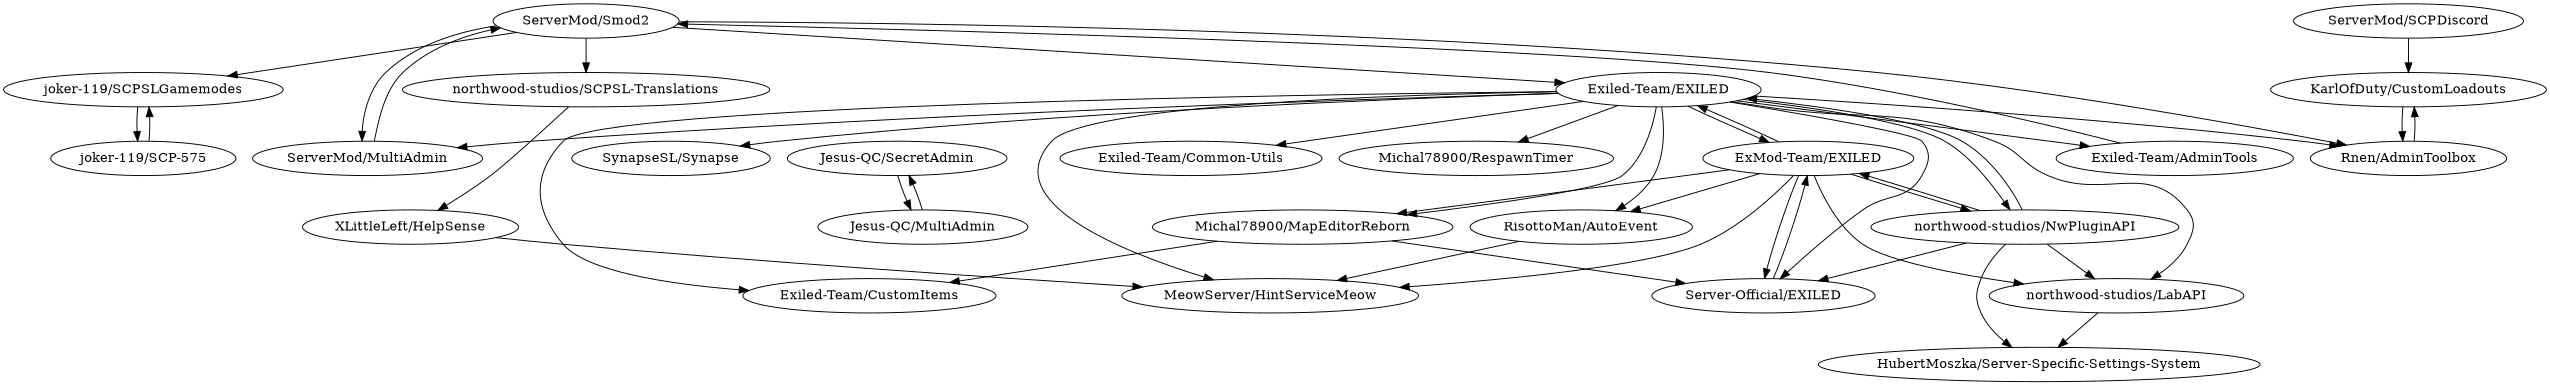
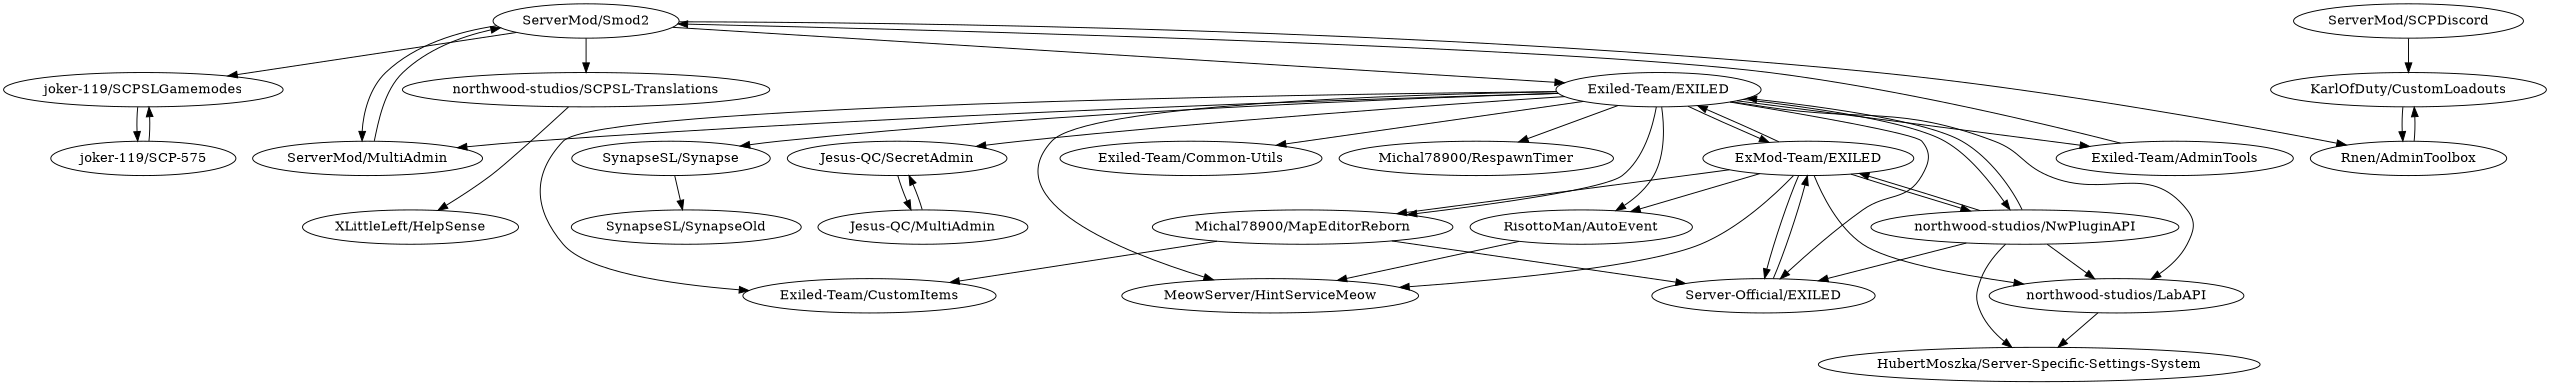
  digraph {
    "ServerMod/SCPDiscord" [l="-0.588,46.228"]
    "KarlOfDuty/CustomLoadouts" [l="-0.573,46.214"]
    "Rnen/AdminToolbox" [l="-0.561,46.203"]
    "ServerMod/MultiAdmin" [l="-0.539,46.194"]
    "ServerMod/Smod2" [l="-0.551,46.182"]
    "joker-119/SCPSLGamemodes" [l="-0.575,46.17"]
    "Exiled-Team/EXILED" [l="-0.51,46.175"]
    "northwood-studios/SCPSL-Translations" [l="-0.582,46.187"]
    "joker-119/SCP-575" [l="-0.59,46.163"]
    "ExMod-Team/EXILED" [l="-0.484,46.172"]
    "Michal78900/MapEditorReborn" [l="-0.497,46.191"]
    "northwood-studios/NwPluginAPI" [l="-0.476,46.182"]
    n13 [l="-0.481,46.191" label="Server-Official/EXILED"]
    "SynapseSL/Synapse" [l="-0.517,46.145"]
    "Exiled-Team/AdminTools" [l="-0.535,46.17"]
    "RisottoMan/AutoEvent" [l="-0.498,46.158"]
    "MeowServer/HintServiceMeow" [l="-0.483,46.157"]
    "Exiled-Team/CustomItems" [l="-0.517,46.193"]
    "Exiled-Team/Common-Utils" [l="-0.519,46.158"]
    "Michal78900/RespawnTimer" [l="-0.535,46.158"]
    "northwood-studios/LabAPI" [l="-0.466,46.172"]
    "Jesus-QC/SecretAdmin" [l="-0.508,46.204"]
    "XLittleLeft/HelpSense" [l="-0.461,46.154"]
    "HubertMoszka/Server-Specific-Settings-System" [l="-0.45,46.181"]
+   "SynapseSL/SynapseOld" [l="-0.521,46.13"]
    n26 [l="-0.507,46.217" label="Jesus-QC/MultiAdmin"]
    "ServerMod/SCPDiscord" -> "KarlOfDuty/CustomLoadouts"
    "KarlOfDuty/CustomLoadouts" -> "Rnen/AdminToolbox"
    "Rnen/AdminToolbox" -> "KarlOfDuty/CustomLoadouts"
    "ServerMod/MultiAdmin" -> "ServerMod/Smod2"
    "ServerMod/Smod2" -> "Rnen/AdminToolbox"
    "ServerMod/Smod2" -> "ServerMod/MultiAdmin"
    "ServerMod/Smod2" -> "joker-119/SCPSLGamemodes"
    "ServerMod/Smod2" -> "Exiled-Team/EXILED"
    "ServerMod/Smod2" -> "northwood-studios/SCPSL-Translations"
    "joker-119/SCPSLGamemodes" -> "joker-119/SCP-575"
    "Exiled-Team/EXILED" -> "ServerMod/MultiAdmin"
    "Exiled-Team/EXILED" -> "ExMod-Team/EXILED"
    "Exiled-Team/EXILED" -> "Michal78900/MapEditorReborn"
    "Exiled-Team/EXILED" -> "northwood-studios/NwPluginAPI"
    "Exiled-Team/EXILED" -> n13
    "Exiled-Team/EXILED" -> "SynapseSL/Synapse"
    "Exiled-Team/EXILED" -> "Exiled-Team/AdminTools"
    "Exiled-Team/EXILED" -> "RisottoMan/AutoEvent"
    "Exiled-Team/EXILED" -> "MeowServer/HintServiceMeow"
    "Exiled-Team/EXILED" -> "Exiled-Team/CustomItems"
    "Exiled-Team/EXILED" -> "Exiled-Team/Common-Utils"
    "Exiled-Team/EXILED" -> "Michal78900/RespawnTimer"
    "Exiled-Team/EXILED" -> "northwood-studios/LabAPI"
-   "Exiled-Team/EXILED" -> "Rnen/AdminToolbox"
+   "Exiled-Team/EXILED" -> "Jesus-QC/SecretAdmin"
    "northwood-studios/SCPSL-Translations" -> "XLittleLeft/HelpSense"
    "joker-119/SCP-575" -> "joker-119/SCPSLGamemodes"
    "ExMod-Team/EXILED" -> "Exiled-Team/EXILED"
    "ExMod-Team/EXILED" -> "Michal78900/MapEditorReborn"
    "ExMod-Team/EXILED" -> "northwood-studios/NwPluginAPI"
    "ExMod-Team/EXILED" -> n13
    "ExMod-Team/EXILED" -> "RisottoMan/AutoEvent"
    "ExMod-Team/EXILED" -> "MeowServer/HintServiceMeow"
    "ExMod-Team/EXILED" -> "northwood-studios/LabAPI"
    "Michal78900/MapEditorReborn" -> n13
    "Michal78900/MapEditorReborn" -> "Exiled-Team/CustomItems"
    "northwood-studios/NwPluginAPI" -> "Exiled-Team/EXILED"
    "northwood-studios/NwPluginAPI" -> "ExMod-Team/EXILED"
    "northwood-studios/NwPluginAPI" -> n13
    "northwood-studios/NwPluginAPI" -> "northwood-studios/LabAPI"
    "northwood-studios/NwPluginAPI" -> "HubertMoszka/Server-Specific-Settings-System"
    n13 -> "ExMod-Team/EXILED"
+   "SynapseSL/Synapse" -> "SynapseSL/SynapseOld"
    "Exiled-Team/AdminTools" -> "ServerMod/Smod2"
    "RisottoMan/AutoEvent" -> "MeowServer/HintServiceMeow"
    "northwood-studios/LabAPI" -> "HubertMoszka/Server-Specific-Settings-System"
    "Jesus-QC/SecretAdmin" -> n26
-   "XLittleLeft/HelpSense" -> "MeowServer/HintServiceMeow"
    n26 -> "Jesus-QC/SecretAdmin"
  }
